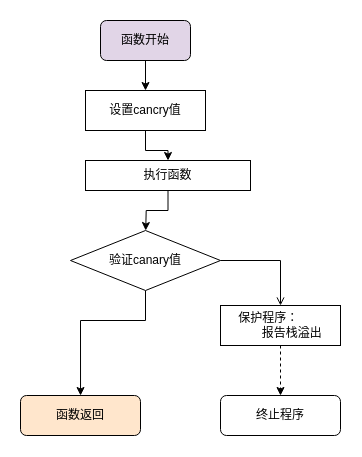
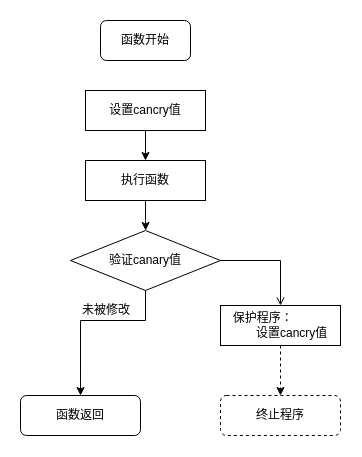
  <mxCell id="0" />
  <mxCell id="1" parent="0" />
- <mxCell id="2" value="" style="edgeStyle=orthogonalEdgeStyle;rounded=0;orthogonalLoop=1;jettySize=auto;html=1;entryX=0.5;entryY=0;entryDx=0;entryDy=0;" edge="1" parent="1" source="3" target="5"><mxGeometry relative="1" as="geometry"><mxPoint x="145" y="140" as="targetPoint" /></mxGeometry></mxCell>
- <mxCell id="3" value="函数开始" style="rounded=1;whiteSpace=wrap;html=1;fillColor=#e1d5e7;" vertex="1" parent="1"><mxGeometry x="100" y="20" width="90" height="40" as="geometry" /></mxCell>
+ <mxCell id="3" value="函数开始" style="rounded=1;whiteSpace=wrap;html=1;" vertex="1" parent="1"><mxGeometry x="100" y="20" width="90" height="40" as="geometry" /></mxCell>
  <mxCell id="4" value="" style="edgeStyle=orthogonalEdgeStyle;rounded=0;orthogonalLoop=1;jettySize=auto;html=1;" edge="1" parent="1" source="5" target="7"><mxGeometry relative="1" as="geometry" /></mxCell>
  <mxCell id="5" value="设置cancry值" style="rounded=0;whiteSpace=wrap;html=1;" vertex="1" parent="1"><mxGeometry x="85" y="90" width="120" height="40" as="geometry" /></mxCell>
  <mxCell id="6" value="" style="edgeStyle=orthogonalEdgeStyle;rounded=0;orthogonalLoop=1;jettySize=auto;html=1;" edge="1" parent="1" source="7"><mxGeometry relative="1" as="geometry"><mxPoint x="145.2" y="230" as="targetPoint" /></mxGeometry></mxCell>
- <mxCell id="7" value="执行函数" style="rounded=0;whiteSpace=wrap;html=1;" vertex="1" parent="1"><mxGeometry x="85" y="160" width="165" height="30" as="geometry" /></mxCell>
+ <mxCell id="7" value="执行函数" style="rounded=0;whiteSpace=wrap;html=1;" vertex="1" parent="1"><mxGeometry x="85" y="160" width="120" height="40" as="geometry" /></mxCell>
  <mxCell id="8" value="" style="edgeStyle=orthogonalEdgeStyle;rounded=0;orthogonalLoop=1;jettySize=auto;html=1;entryX=0.5;entryY=0;entryDx=0;entryDy=0;exitX=0.5;exitY=1;exitDx=0;exitDy=0;" edge="1" parent="1" source="10"><mxGeometry relative="1" as="geometry"><mxPoint x="80.048" y="354.981" as="sourcePoint" /><mxPoint x="80.048" y="395" as="targetPoint" /><Array as="points"><mxPoint x="145" y="320" /><mxPoint x="80" y="320" /></Array></mxGeometry></mxCell>
  <mxCell id="9" value="" style="edgeStyle=orthogonalEdgeStyle;rounded=0;orthogonalLoop=1;jettySize=auto;html=1;entryX=0.5;entryY=0;entryDx=0;entryDy=0;exitX=1;exitY=0.5;exitDx=0;exitDy=0;endArrow=open;" edge="1" parent="1" source="10" target="15"><mxGeometry relative="1" as="geometry"><mxPoint x="300" y="260" as="targetPoint" /></mxGeometry></mxCell>
  <mxCell id="10" value="&lt;div&gt;验证canary值&lt;/div&gt;" style="rhombus;whiteSpace=wrap;html=1;" vertex="1" parent="1"><mxGeometry x="70" y="230" width="150" height="60" as="geometry" /></mxCell>
- <mxCell id="12" value="函数返回" style="rounded=1;whiteSpace=wrap;html=1;fillColor=#ffe6cc;" vertex="1" parent="1"><mxGeometry x="20" y="395" width="120" height="40" as="geometry" /></mxCell>
- <mxCell id="13" value="终止程序" style="rounded=1;whiteSpace=wrap;html=1;" vertex="1" parent="1"><mxGeometry x="220" y="395" width="120" height="40" as="geometry" /></mxCell>
+ <mxCell id="11" value="未被修改" style="text;html=1;resizable=0;points=[];autosize=1;align=left;verticalAlign=top;spacingTop=-4;" vertex="1" parent="1"><mxGeometry x="80" y="300" width="60" height="20" as="geometry" /></mxCell>
+ <mxCell id="12" value="函数返回" style="rounded=1;whiteSpace=wrap;html=1;" vertex="1" parent="1"><mxGeometry x="20" y="395" width="120" height="40" as="geometry" /></mxCell>
+ <mxCell id="13" value="终止程序" style="rounded=1;whiteSpace=wrap;html=1;dashed=1;" vertex="1" parent="1"><mxGeometry x="220" y="395" width="120" height="40" as="geometry" /></mxCell>
  <mxCell id="14" value="" style="edgeStyle=orthogonalEdgeStyle;rounded=0;orthogonalLoop=1;jettySize=auto;html=1;dashed=1;" edge="1" parent="1" source="15" target="13"><mxGeometry relative="1" as="geometry" /></mxCell>
- <mxCell id="15" value="&lt;div align=&quot;left&quot;&gt;保护程序：&lt;/div&gt;&lt;div&gt;&amp;nbsp;&amp;nbsp;&amp;nbsp;&amp;nbsp;&amp;nbsp;&amp;nbsp; 报告栈溢出&lt;/div&gt;" style="rounded=0;whiteSpace=wrap;html=1;" vertex="1" parent="1"><mxGeometry x="220" y="305" width="120" height="40" as="geometry" /></mxCell>
+ <mxCell id="15" value="&lt;div align=&quot;left&quot;&gt;保护程序：&lt;/div&gt;&lt;div&gt;&amp;nbsp;&amp;nbsp;&amp;nbsp;&amp;nbsp;&amp;nbsp;&amp;nbsp; 设置cancry值&lt;/div&gt;" style="rounded=0;whiteSpace=wrap;html=1;" vertex="1" parent="1"><mxGeometry x="220" y="305" width="120" height="40" as="geometry" /></mxCell>
